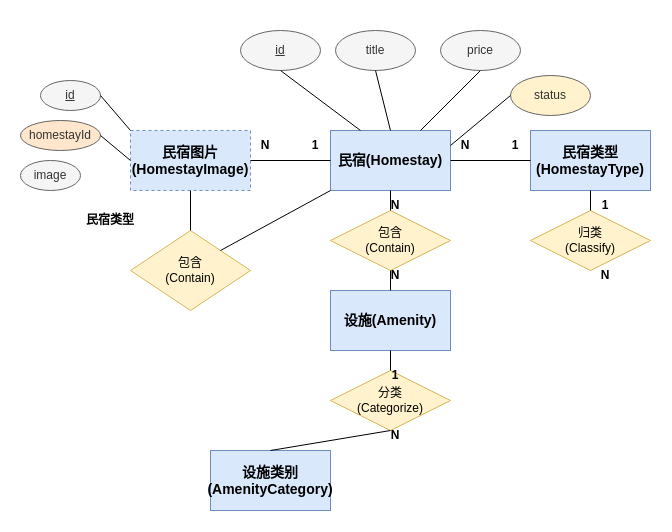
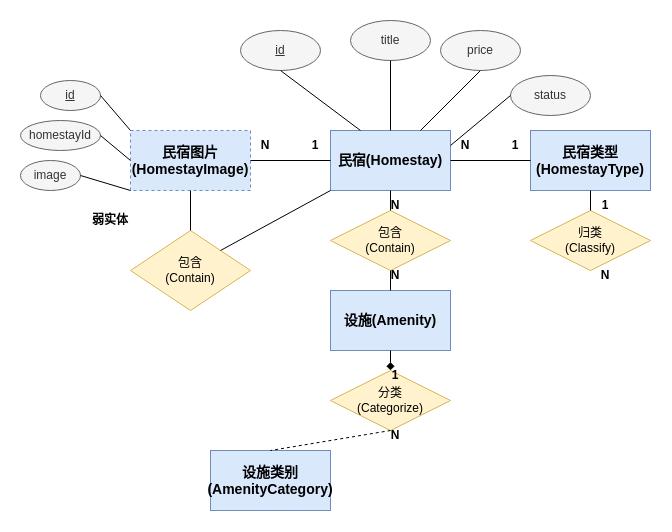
  <mxCell id="0" />
  <mxCell id="1" parent="0" />
  <mxCell id="2" value="民宿(Homestay)" style="rounded=0;whiteSpace=wrap;html=1;fontStyle=1;fillColor=#dae8fc;strokeColor=#6c8ebf;fontSize=14;" parent="1" vertex="1"><mxGeometry x="330" y="130" width="120" height="60" as="geometry" /></mxCell>
  <mxCell id="3" value="民宿图片&lt;br&gt;(HomestayImage)" style="rounded=0;whiteSpace=wrap;html=1;fontStyle=1;fillColor=#dae8fc;strokeColor=#6c8ebf;fontSize=14;dashed=1;" parent="1" vertex="1"><mxGeometry x="130" y="130" width="120" height="60" as="geometry" /></mxCell>
  <mxCell id="4" value="民宿类型&lt;br&gt;(HomestayType)" style="rounded=0;whiteSpace=wrap;html=1;fontStyle=1;fillColor=#dae8fc;strokeColor=#6c8ebf;fontSize=14;" parent="1" vertex="1"><mxGeometry x="530" y="130" width="120" height="60" as="geometry" /></mxCell>
  <mxCell id="5" value="设施(Amenity)" style="rounded=0;whiteSpace=wrap;html=1;fontStyle=1;fillColor=#dae8fc;strokeColor=#6c8ebf;fontSize=14;" parent="1" vertex="1"><mxGeometry x="330" y="290" width="120" height="60" as="geometry" /></mxCell>
  <mxCell id="6" value="设施类别&lt;br&gt;(AmenityCategory)" style="rounded=0;whiteSpace=wrap;html=1;fontStyle=1;fillColor=#dae8fc;strokeColor=#6c8ebf;fontSize=14;" parent="1" vertex="1"><mxGeometry x="210" y="450" width="120" height="60" as="geometry" /></mxCell>
  <mxCell id="7" value="包含&lt;br&gt;(Contain)" style="rhombus;whiteSpace=wrap;html=1;fillColor=#fff2cc;strokeColor=#d6b656;" parent="1" vertex="1"><mxGeometry x="130" y="230" width="120" height="80" as="geometry" /></mxCell>
  <mxCell id="8" value="包含&lt;br&gt;(Contain)" style="rhombus;whiteSpace=wrap;html=1;fillColor=#fff2cc;strokeColor=#d6b656;" parent="1" vertex="1"><mxGeometry x="330" y="210" width="120" height="60" as="geometry" /></mxCell>
  <mxCell id="9" value="分类&lt;br&gt;(Categorize)" style="rhombus;whiteSpace=wrap;html=1;fillColor=#fff2cc;strokeColor=#d6b656;" parent="1" vertex="1"><mxGeometry x="330" y="370" width="120" height="60" as="geometry" /></mxCell>
  <mxCell id="10" value="归类&lt;br&gt;(Classify)" style="rhombus;whiteSpace=wrap;html=1;fillColor=#fff2cc;strokeColor=#d6b656;" parent="1" vertex="1"><mxGeometry x="530" y="210" width="120" height="60" as="geometry" /></mxCell>
  <mxCell id="11" value="id" style="ellipse;whiteSpace=wrap;html=1;fontStyle=4;fillColor=#f5f5f5;strokeColor=#666666;fontColor=#333333;" parent="1" vertex="1"><mxGeometry x="240" y="30" width="80" height="40" as="geometry" /></mxCell>
- <mxCell id="12" value="title" style="ellipse;whiteSpace=wrap;html=1;fillColor=#f5f5f5;fontColor=#333333;strokeColor=#666666;" parent="1" vertex="1"><mxGeometry x="335" y="30" width="80" height="40" as="geometry" /></mxCell>
+ <mxCell id="12" value="title" style="ellipse;whiteSpace=wrap;html=1;fillColor=#f5f5f5;fontColor=#333333;strokeColor=#666666;" parent="1" vertex="1"><mxGeometry x="350" y="20" width="80" height="40" as="geometry" /></mxCell>
  <mxCell id="13" value="price" style="ellipse;whiteSpace=wrap;html=1;fillColor=#f5f5f5;fontColor=#333333;strokeColor=#666666;" parent="1" vertex="1"><mxGeometry x="440" y="30" width="80" height="40" as="geometry" /></mxCell>
- <mxCell id="14" value="status" style="ellipse;whiteSpace=wrap;html=1;fillColor=#fff2cc;fontColor=#333333;strokeColor=#666666;" parent="1" vertex="1"><mxGeometry x="510" y="75" width="80" height="40" as="geometry" /></mxCell>
+ <mxCell id="14" value="status" style="ellipse;whiteSpace=wrap;html=1;fillColor=#f5f5f5;fontColor=#333333;strokeColor=#666666;" parent="1" vertex="1"><mxGeometry x="510" y="75" width="80" height="40" as="geometry" /></mxCell>
  <mxCell id="15" value="" style="endArrow=none;html=1;rounded=0;entryX=0;entryY=0.5;entryDx=0;entryDy=0;exitX=1;exitY=0.5;exitDx=0;exitDy=0;" parent="1" source="3" target="2" edge="1"><mxGeometry width="50" height="50" relative="1" as="geometry"><mxPoint x="370" y="240" as="sourcePoint" /><mxPoint x="420" y="190" as="targetPoint" /></mxGeometry></mxCell>
  <mxCell id="16" value="" style="endArrow=none;html=1;rounded=0;entryX=0;entryY=0.5;entryDx=0;entryDy=0;exitX=1;exitY=0.5;exitDx=0;exitDy=0;" parent="1" source="2" target="4" edge="1"><mxGeometry width="50" height="50" relative="1" as="geometry"><mxPoint x="260" y="160" as="sourcePoint" /><mxPoint x="340" y="160" as="targetPoint" /></mxGeometry></mxCell>
  <mxCell id="17" value="" style="endArrow=none;html=1;rounded=0;entryX=0.5;entryY=0;entryDx=0;entryDy=0;exitX=0.5;exitY=1;exitDx=0;exitDy=0;" parent="1" source="2" target="8" edge="1"><mxGeometry width="50" height="50" relative="1" as="geometry"><mxPoint x="460" y="160" as="sourcePoint" /><mxPoint x="540" y="160" as="targetPoint" /></mxGeometry></mxCell>
  <mxCell id="18" value="" style="endArrow=none;html=1;rounded=0;entryX=0.5;entryY=0;entryDx=0;entryDy=0;exitX=0.5;exitY=1;exitDx=0;exitDy=0;" parent="1" source="8" target="5" edge="1"><mxGeometry width="50" height="50" relative="1" as="geometry"><mxPoint x="390" y="200" as="sourcePoint" /><mxPoint x="390" y="220" as="targetPoint" /></mxGeometry></mxCell>
- <mxCell id="19" value="" style="endArrow=none;html=1;rounded=0;entryX=0.5;entryY=0;entryDx=0;entryDy=0;exitX=0.5;exitY=1;exitDx=0;exitDy=0;" parent="1" source="5" target="9" edge="1"><mxGeometry width="50" height="50" relative="1" as="geometry"><mxPoint x="400" y="280" as="sourcePoint" /><mxPoint x="400" y="300" as="targetPoint" /></mxGeometry></mxCell>
- <mxCell id="20" value="" style="endArrow=none;html=1;rounded=0;entryX=0.5;entryY=0;entryDx=0;entryDy=0;exitX=0.5;exitY=1;exitDx=0;exitDy=0;" parent="1" source="9" target="6" edge="1"><mxGeometry width="50" height="50" relative="1" as="geometry"><mxPoint x="400" y="360" as="sourcePoint" /><mxPoint x="400" y="380" as="targetPoint" /></mxGeometry></mxCell>
+ <mxCell id="19" value="" style="endArrow=diamond;html=1;rounded=0;entryX=0.5;entryY=0;entryDx=0;entryDy=0;exitX=0.5;exitY=1;exitDx=0;exitDy=0;" parent="1" source="5" target="9" edge="1"><mxGeometry width="50" height="50" relative="1" as="geometry"><mxPoint x="400" y="280" as="sourcePoint" /><mxPoint x="400" y="300" as="targetPoint" /></mxGeometry></mxCell>
+ <mxCell id="20" value="" style="endArrow=none;html=1;rounded=0;entryX=0.5;entryY=0;entryDx=0;entryDy=0;exitX=0.5;exitY=1;exitDx=0;exitDy=0;dashed=1;" parent="1" source="9" target="6" edge="1"><mxGeometry width="50" height="50" relative="1" as="geometry"><mxPoint x="400" y="360" as="sourcePoint" /><mxPoint x="400" y="380" as="targetPoint" /></mxGeometry></mxCell>
  <mxCell id="21" value="" style="endArrow=none;html=1;rounded=0;entryX=0.5;entryY=0;entryDx=0;entryDy=0;exitX=0.5;exitY=1;exitDx=0;exitDy=0;" parent="1" source="4" target="10" edge="1"><mxGeometry width="50" height="50" relative="1" as="geometry"><mxPoint x="400" y="360" as="sourcePoint" /><mxPoint x="400" y="380" as="targetPoint" /></mxGeometry></mxCell>
  <mxCell id="22" value="" style="endArrow=none;html=1;rounded=0;entryX=0.5;entryY=1;entryDx=0;entryDy=0;exitX=0.5;exitY=0;exitDx=0;exitDy=0;" parent="1" source="7" target="3" edge="1"><mxGeometry width="50" height="50" relative="1" as="geometry"><mxPoint x="600" y="200" as="sourcePoint" /><mxPoint x="600" y="220" as="targetPoint" /></mxGeometry></mxCell>
  <mxCell id="23" value="" style="endArrow=none;html=1;rounded=0;entryX=0;entryY=1;entryDx=0;entryDy=0;exitX=1;exitY=0;exitDx=0;exitDy=0;" parent="1" source="7" target="2" edge="1"><mxGeometry width="50" height="50" relative="1" as="geometry"><mxPoint x="200" y="240" as="sourcePoint" /><mxPoint x="200" y="200" as="targetPoint" /></mxGeometry></mxCell>
  <mxCell id="24" value="" style="endArrow=none;html=1;rounded=0;entryX=0.5;entryY=1;entryDx=0;entryDy=0;exitX=0.25;exitY=0;exitDx=0;exitDy=0;" parent="1" source="2" target="11" edge="1"><mxGeometry width="50" height="50" relative="1" as="geometry"><mxPoint x="200" y="240" as="sourcePoint" /><mxPoint x="200" y="200" as="targetPoint" /></mxGeometry></mxCell>
  <mxCell id="25" value="" style="endArrow=none;html=1;rounded=0;entryX=0.5;entryY=1;entryDx=0;entryDy=0;exitX=0.5;exitY=0;exitDx=0;exitDy=0;" parent="1" source="2" target="12" edge="1"><mxGeometry width="50" height="50" relative="1" as="geometry"><mxPoint x="370" y="140" as="sourcePoint" /><mxPoint x="310" y="120" as="targetPoint" /></mxGeometry></mxCell>
  <mxCell id="26" value="" style="endArrow=none;html=1;rounded=0;entryX=0.5;entryY=1;entryDx=0;entryDy=0;exitX=0.75;exitY=0;exitDx=0;exitDy=0;" parent="1" source="2" target="13" edge="1"><mxGeometry width="50" height="50" relative="1" as="geometry"><mxPoint x="400" y="140" as="sourcePoint" /><mxPoint x="400" y="100" as="targetPoint" /></mxGeometry></mxCell>
  <mxCell id="27" value="" style="endArrow=none;html=1;rounded=0;entryX=0;entryY=0.5;entryDx=0;entryDy=0;exitX=1;exitY=0.25;exitDx=0;exitDy=0;" parent="1" source="2" target="14" edge="1"><mxGeometry width="50" height="50" relative="1" as="geometry"><mxPoint x="430" y="140" as="sourcePoint" /><mxPoint x="490" y="100" as="targetPoint" /></mxGeometry></mxCell>
  <mxCell id="28" value="id" style="ellipse;whiteSpace=wrap;html=1;fontStyle=4;fillColor=#f5f5f5;strokeColor=#666666;fontColor=#333333;" parent="1" vertex="1"><mxGeometry x="40" y="80" width="60" height="30" as="geometry" /></mxCell>
  <mxCell id="29" value="image" style="ellipse;whiteSpace=wrap;html=1;fillColor=#f5f5f5;fontColor=#333333;strokeColor=#666666;" parent="1" vertex="1"><mxGeometry x="20" y="160" width="60" height="30" as="geometry" /></mxCell>
- <mxCell id="30" value="homestayId" style="ellipse;whiteSpace=wrap;html=1;fillColor=#ffe6cc;fontColor=#333333;strokeColor=#666666;" parent="1" vertex="1"><mxGeometry x="20" y="120" width="80" height="30" as="geometry" /></mxCell>
+ <mxCell id="30" value="homestayId" style="ellipse;whiteSpace=wrap;html=1;fillColor=#f5f5f5;fontColor=#333333;strokeColor=#666666;" parent="1" vertex="1"><mxGeometry x="20" y="120" width="80" height="30" as="geometry" /></mxCell>
  <mxCell id="31" value="" style="endArrow=none;html=1;rounded=0;entryX=1;entryY=0.5;entryDx=0;entryDy=0;exitX=0;exitY=0;exitDx=0;exitDy=0;" parent="1" source="3" target="28" edge="1"><mxGeometry width="50" height="50" relative="1" as="geometry"><mxPoint x="430" y="140" as="sourcePoint" /><mxPoint x="490" y="100" as="targetPoint" /></mxGeometry></mxCell>
  <mxCell id="32" value="" style="endArrow=none;html=1;rounded=0;entryX=1;entryY=0.5;entryDx=0;entryDy=0;exitX=0;exitY=0.5;exitDx=0;exitDy=0;" parent="1" source="3" target="30" edge="1"><mxGeometry width="50" height="50" relative="1" as="geometry"><mxPoint x="140" y="140" as="sourcePoint" /><mxPoint x="140" y="105" as="targetPoint" /></mxGeometry></mxCell>
+ <mxCell id="33" value="" style="endArrow=none;html=1;rounded=0;entryX=1;entryY=0.5;entryDx=0;entryDy=0;exitX=0;exitY=1;exitDx=0;exitDy=0;" parent="1" source="3" target="29" edge="1"><mxGeometry width="50" height="50" relative="1" as="geometry"><mxPoint x="140" y="170" as="sourcePoint" /><mxPoint x="150" y="145" as="targetPoint" /></mxGeometry></mxCell>
  <mxCell id="34" value="1" style="text;html=1;strokeColor=none;fillColor=none;align=center;verticalAlign=middle;whiteSpace=wrap;rounded=0;fontStyle=1" parent="1" vertex="1"><mxGeometry x="300" y="130" width="30" height="30" as="geometry" /></mxCell>
  <mxCell id="35" value="N" style="text;html=1;strokeColor=none;fillColor=none;align=center;verticalAlign=middle;whiteSpace=wrap;rounded=0;fontStyle=1" parent="1" vertex="1"><mxGeometry x="250" y="130" width="30" height="30" as="geometry" /></mxCell>
  <mxCell id="36" value="N" style="text;html=1;strokeColor=none;fillColor=none;align=center;verticalAlign=middle;whiteSpace=wrap;rounded=0;fontStyle=1" parent="1" vertex="1"><mxGeometry x="450" y="130" width="30" height="30" as="geometry" /></mxCell>
  <mxCell id="37" value="1" style="text;html=1;strokeColor=none;fillColor=none;align=center;verticalAlign=middle;whiteSpace=wrap;rounded=0;fontStyle=1" parent="1" vertex="1"><mxGeometry x="500" y="130" width="30" height="30" as="geometry" /></mxCell>
  <mxCell id="38" value="N" style="text;html=1;strokeColor=none;fillColor=none;align=center;verticalAlign=middle;whiteSpace=wrap;rounded=0;fontStyle=1" parent="1" vertex="1"><mxGeometry x="380" y="190" width="30" height="30" as="geometry" /></mxCell>
  <mxCell id="39" value="N" style="text;html=1;strokeColor=none;fillColor=none;align=center;verticalAlign=middle;whiteSpace=wrap;rounded=0;fontStyle=1" parent="1" vertex="1"><mxGeometry x="380" y="260" width="30" height="30" as="geometry" /></mxCell>
  <mxCell id="40" value="1" style="text;html=1;strokeColor=none;fillColor=none;align=center;verticalAlign=middle;whiteSpace=wrap;rounded=0;fontStyle=1" parent="1" vertex="1"><mxGeometry x="590" y="190" width="30" height="30" as="geometry" /></mxCell>
  <mxCell id="41" value="N" style="text;html=1;strokeColor=none;fillColor=none;align=center;verticalAlign=middle;whiteSpace=wrap;rounded=0;fontStyle=1" parent="1" vertex="1"><mxGeometry x="590" y="260" width="30" height="30" as="geometry" /></mxCell>
  <mxCell id="42" value="1" style="text;html=1;strokeColor=none;fillColor=none;align=center;verticalAlign=middle;whiteSpace=wrap;rounded=0;fontStyle=1" parent="1" vertex="1"><mxGeometry x="380" y="360" width="30" height="30" as="geometry" /></mxCell>
  <mxCell id="43" value="N" style="text;html=1;strokeColor=none;fillColor=none;align=center;verticalAlign=middle;whiteSpace=wrap;rounded=0;fontStyle=1" parent="1" vertex="1"><mxGeometry x="380" y="420" width="30" height="30" as="geometry" /></mxCell>
- <mxCell id="44" value="民宿类型" style="text;html=1;strokeColor=none;fillColor=none;align=center;verticalAlign=middle;whiteSpace=wrap;rounded=0;fontStyle=1" parent="1" vertex="1"><mxGeometry x="80" y="205" width="60" height="30" as="geometry" /></mxCell>
+ <mxCell id="44" value="弱实体" style="text;html=1;strokeColor=none;fillColor=none;align=center;verticalAlign=middle;whiteSpace=wrap;rounded=0;fontStyle=1" parent="1" vertex="1"><mxGeometry x="80" y="205" width="60" height="30" as="geometry" /></mxCell>
